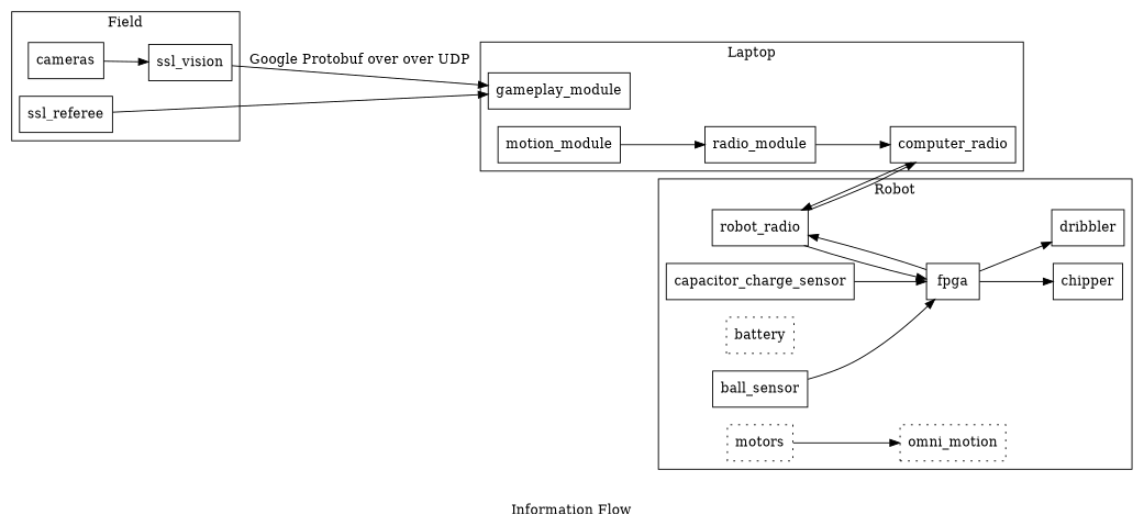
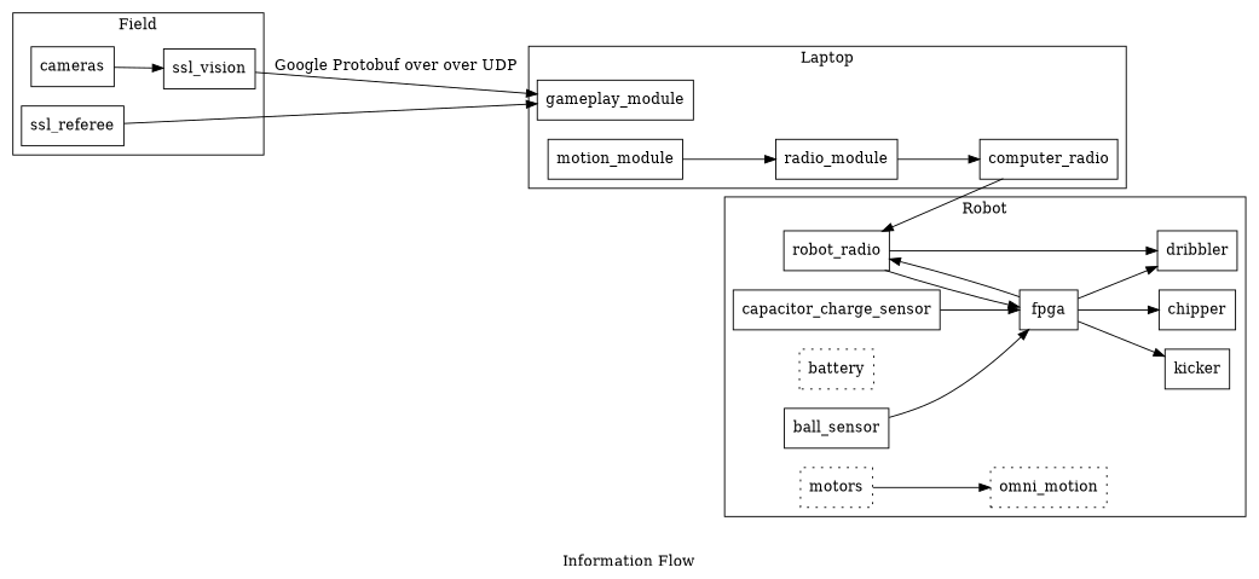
  digraph {
    label="Information Flow"
    rankdir=LR
    node [shape=record]
    cameras
    ssl_vision
    ssl_referee
    gameplay_module
    motion_module
    radio_module
    computer_radio
    robot_radio
    fpga
    ball_sensor
    battery [style=dotted]
    n12 [label=omni_motion style=dotted]
    motors [style=dotted]
    chipper
+   kicker
    dribbler
    capacitor_charge_sensor
    subgraph cluster_1 {
      label=Field
      cameras
      ssl_vision
      ssl_referee
    }
    subgraph cluster_2 {
      label=Laptop
      gameplay_module
      motion_module
      radio_module
      computer_radio
    }
    subgraph cluster_3 {
      label=Robot
      robot_radio
      fpga
      ball_sensor
      battery
      n12
      motors
      chipper
+     kicker
      dribbler
      capacitor_charge_sensor
    }
    cameras -> ssl_vision
    ssl_vision -> gameplay_module [label="Google Protobuf over over UDP"]
    ssl_referee -> gameplay_module
    motion_module -> radio_module [group=module]
    radio_module -> computer_radio
    computer_radio -> robot_radio
-   robot_radio -> computer_radio
+   robot_radio -> dribbler
    robot_radio -> fpga
    fpga -> robot_radio
    fpga -> chipper
+   fpga -> kicker
    fpga -> dribbler
    ball_sensor -> fpga
    motors -> n12
    capacitor_charge_sensor -> fpga
  }
